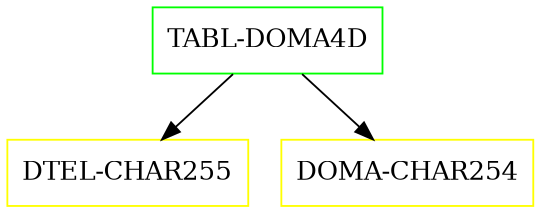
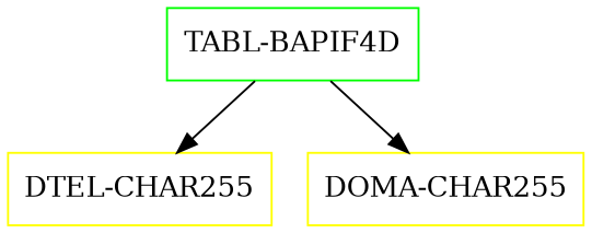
  digraph {
    node [color=yellow shape=box]
-   "TABL-BAPIF4D" [color=green label="TABL-DOMA4D"]
+   "TABL-BAPIF4D" [color=green]
    "DTEL-CHAR255"
-   "DOMA-CHAR255" [label="DOMA-CHAR254"]
+   "DOMA-CHAR255"
    "TABL-BAPIF4D" -> "DTEL-CHAR255"
    "TABL-BAPIF4D" -> "DOMA-CHAR255"
  }
